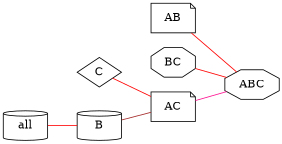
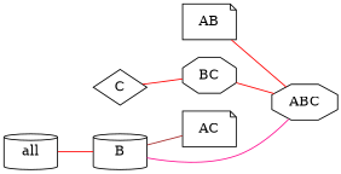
  graph {
    lable="图：（二，(4)）"
    rankdir=LR
    node [shape=octagon]
    edge [color=red]
    BC
    ABC
    AB [shape=note]
    C [shape=diamond]
    AC [shape=note]
    all [shape=cylinder]
    B [shape=cylinder]
    BC -- ABC
    AB -- ABC
-   C -- AC
-   AC -- ABC [color=deeppink]
+   C -- BC
+   B -- ABC [color=deeppink]
    all -- B
    B -- AC [color=brown]
  }
